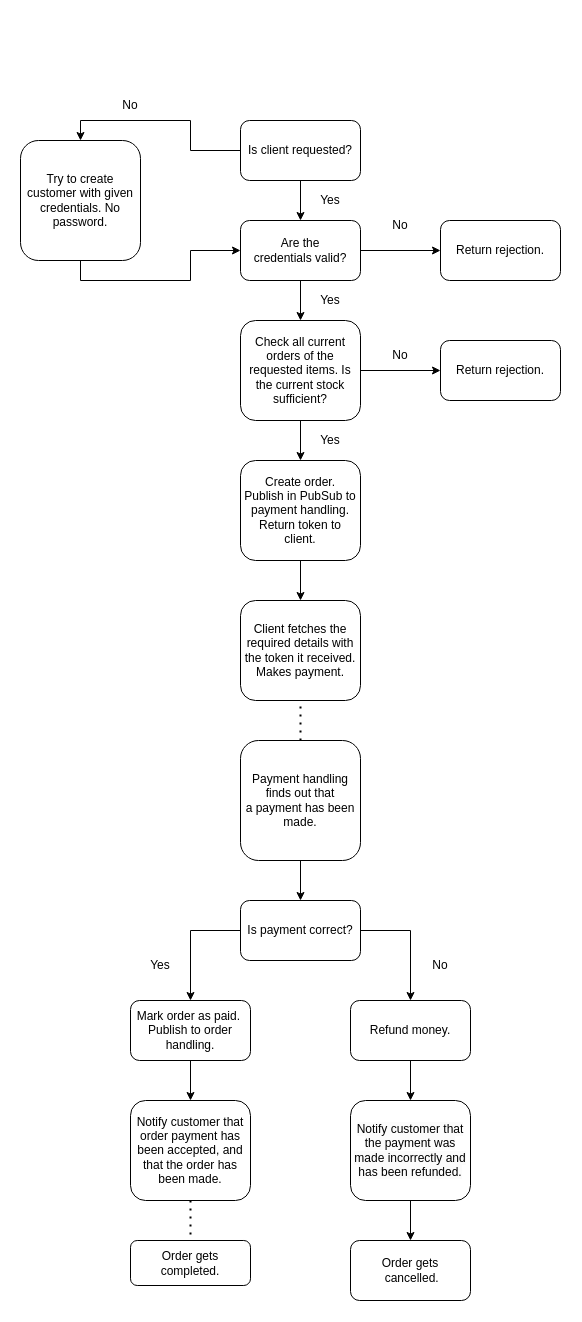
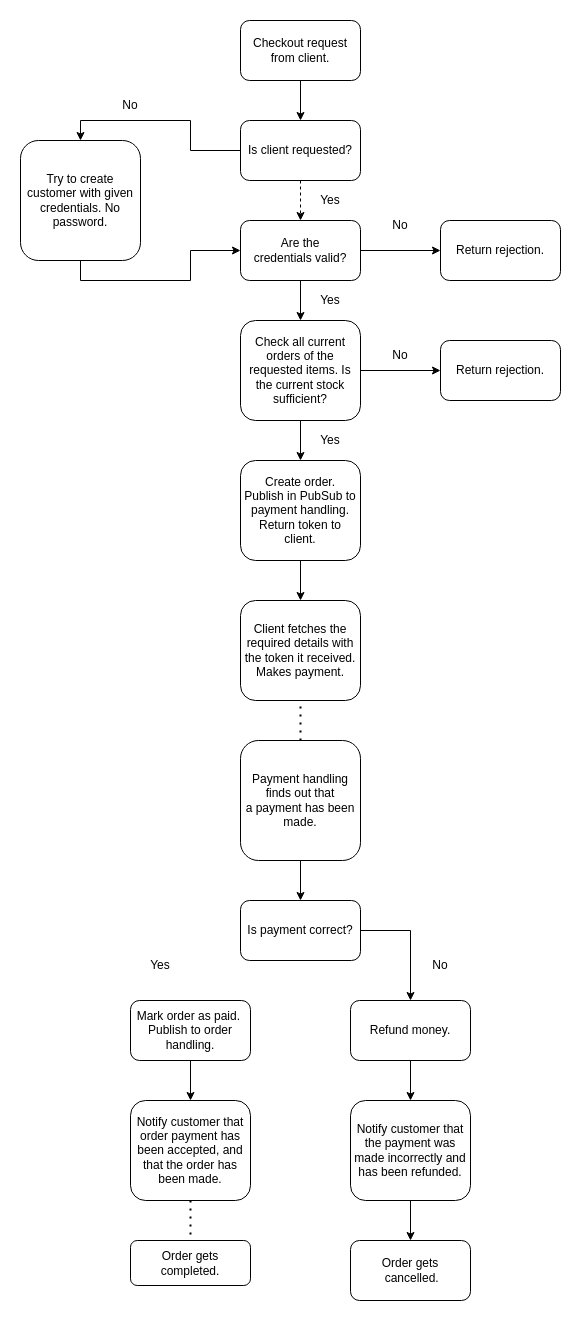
  <mxCell id="0" />
  <mxCell id="1" parent="0" />
+ <mxCell id="2" style="edgeStyle=orthogonalEdgeStyle;rounded=0;orthogonalLoop=1;jettySize=auto;html=1;exitX=0.5;exitY=1;exitDx=0;exitDy=0;entryX=0.5;entryY=0;entryDx=0;entryDy=0;" edge="1" parent="1" source="3" target="6"><mxGeometry relative="1" as="geometry" /></mxCell>
+ <mxCell id="3" value="Checkout request from client." style="rounded=1;whiteSpace=wrap;html=1;" vertex="1" parent="1"><mxGeometry x="240" y="20" width="120" height="60" as="geometry" /></mxCell>
  <mxCell id="4" style="edgeStyle=orthogonalEdgeStyle;rounded=0;orthogonalLoop=1;jettySize=auto;html=1;entryX=0.5;entryY=0;entryDx=0;entryDy=0;" edge="1" parent="1" source="6" target="8"><mxGeometry relative="1" as="geometry" /></mxCell>
- <mxCell id="5" style="edgeStyle=orthogonalEdgeStyle;rounded=0;orthogonalLoop=1;jettySize=auto;html=1;entryX=0.5;entryY=0;entryDx=0;entryDy=0;" edge="1" parent="1" source="6" target="13"><mxGeometry relative="1" as="geometry" /></mxCell>
+ <mxCell id="5" style="edgeStyle=orthogonalEdgeStyle;rounded=0;orthogonalLoop=1;jettySize=auto;html=1;entryX=0.5;entryY=0;entryDx=0;entryDy=0;dashed=1;" edge="1" parent="1" source="6" target="13"><mxGeometry relative="1" as="geometry" /></mxCell>
  <mxCell id="6" value="Is client requested?" style="rounded=1;whiteSpace=wrap;html=1;" vertex="1" parent="1"><mxGeometry x="240" y="120" width="120" height="60" as="geometry" /></mxCell>
  <mxCell id="7" style="edgeStyle=orthogonalEdgeStyle;rounded=0;orthogonalLoop=1;jettySize=auto;html=1;entryX=0;entryY=0.5;entryDx=0;entryDy=0;exitX=0.5;exitY=1;exitDx=0;exitDy=0;" edge="1" parent="1" source="8" target="13"><mxGeometry relative="1" as="geometry"><Array as="points" /></mxGeometry></mxCell>
  <mxCell id="8" value="Try to create customer with given credentials. No password." style="rounded=1;whiteSpace=wrap;html=1;" vertex="1" parent="1"><mxGeometry x="20" y="140" width="120" height="120" as="geometry" /></mxCell>
  <mxCell id="9" value="Yes" style="text;html=1;strokeColor=none;fillColor=none;align=center;verticalAlign=middle;whiteSpace=wrap;rounded=0;" vertex="1" parent="1"><mxGeometry x="300" y="185" width="60" height="30" as="geometry" /></mxCell>
  <mxCell id="10" value="Return rejection." style="rounded=1;whiteSpace=wrap;html=1;" vertex="1" parent="1"><mxGeometry x="440" y="220" width="120" height="60" as="geometry" /></mxCell>
  <mxCell id="11" style="edgeStyle=orthogonalEdgeStyle;rounded=0;orthogonalLoop=1;jettySize=auto;html=1;entryX=0;entryY=0.5;entryDx=0;entryDy=0;" edge="1" parent="1" source="13" target="10"><mxGeometry relative="1" as="geometry" /></mxCell>
  <mxCell id="12" style="edgeStyle=orthogonalEdgeStyle;rounded=0;orthogonalLoop=1;jettySize=auto;html=1;entryX=0.5;entryY=0;entryDx=0;entryDy=0;" edge="1" parent="1" source="13" target="17"><mxGeometry relative="1" as="geometry" /></mxCell>
  <mxCell id="13" value="Are the &lt;br&gt;credentials valid?" style="rounded=1;whiteSpace=wrap;html=1;" vertex="1" parent="1"><mxGeometry x="240" y="220" width="120" height="60" as="geometry" /></mxCell>
  <mxCell id="14" value="No" style="text;html=1;strokeColor=none;fillColor=none;align=center;verticalAlign=middle;whiteSpace=wrap;rounded=0;" vertex="1" parent="1"><mxGeometry x="100" y="90" width="60" height="30" as="geometry" /></mxCell>
  <mxCell id="15" style="edgeStyle=orthogonalEdgeStyle;rounded=0;orthogonalLoop=1;jettySize=auto;html=1;" edge="1" parent="1" source="17" target="20"><mxGeometry relative="1" as="geometry"><mxPoint x="440" y="370" as="targetPoint" /></mxGeometry></mxCell>
  <mxCell id="16" style="edgeStyle=orthogonalEdgeStyle;rounded=0;orthogonalLoop=1;jettySize=auto;html=1;entryX=0.5;entryY=0;entryDx=0;entryDy=0;" edge="1" parent="1" source="17" target="23"><mxGeometry relative="1" as="geometry" /></mxCell>
  <mxCell id="17" value="Check all current orders of the requested items. Is the current stock sufficient?" style="rounded=1;whiteSpace=wrap;html=1;" vertex="1" parent="1"><mxGeometry x="240" y="320" width="120" height="100" as="geometry" /></mxCell>
  <mxCell id="18" value="No" style="text;html=1;strokeColor=none;fillColor=none;align=center;verticalAlign=middle;whiteSpace=wrap;rounded=0;" vertex="1" parent="1"><mxGeometry x="370" y="210" width="60" height="30" as="geometry" /></mxCell>
  <mxCell id="19" value="Yes" style="text;html=1;strokeColor=none;fillColor=none;align=center;verticalAlign=middle;whiteSpace=wrap;rounded=0;" vertex="1" parent="1"><mxGeometry x="300" y="280" width="60" height="40" as="geometry" /></mxCell>
  <mxCell id="20" value="Return rejection." style="rounded=1;whiteSpace=wrap;html=1;" vertex="1" parent="1"><mxGeometry x="440" y="340" width="120" height="60" as="geometry" /></mxCell>
  <mxCell id="21" value="No" style="text;html=1;strokeColor=none;fillColor=none;align=center;verticalAlign=middle;whiteSpace=wrap;rounded=0;" vertex="1" parent="1"><mxGeometry x="370" y="340" width="60" height="30" as="geometry" /></mxCell>
  <mxCell id="22" style="edgeStyle=orthogonalEdgeStyle;rounded=0;orthogonalLoop=1;jettySize=auto;html=1;entryX=0.5;entryY=0;entryDx=0;entryDy=0;" edge="1" parent="1" source="23" target="25"><mxGeometry relative="1" as="geometry" /></mxCell>
  <mxCell id="23" value="Create order.&lt;br&gt;Publish in PubSub to payment handling. Return token to &lt;br&gt;client." style="rounded=1;whiteSpace=wrap;html=1;" vertex="1" parent="1"><mxGeometry x="240" y="460" width="120" height="100" as="geometry" /></mxCell>
  <mxCell id="24" value="Yes" style="text;html=1;strokeColor=none;fillColor=none;align=center;verticalAlign=middle;whiteSpace=wrap;rounded=0;" vertex="1" parent="1"><mxGeometry x="300" y="420" width="60" height="40" as="geometry" /></mxCell>
  <mxCell id="25" value="Client fetches the required details with the token it received. Makes payment." style="rounded=1;whiteSpace=wrap;html=1;" vertex="1" parent="1"><mxGeometry x="240" y="600" width="120" height="100" as="geometry" /></mxCell>
  <mxCell id="26" style="edgeStyle=orthogonalEdgeStyle;rounded=0;orthogonalLoop=1;jettySize=auto;html=1;entryX=0.5;entryY=0;entryDx=0;entryDy=0;" edge="1" parent="1" source="27" target="31"><mxGeometry relative="1" as="geometry" /></mxCell>
  <mxCell id="27" value="Payment handling finds out that a&amp;nbsp;payment has been made." style="rounded=1;whiteSpace=wrap;html=1;" vertex="1" parent="1"><mxGeometry x="240" y="740" width="120" height="120" as="geometry" /></mxCell>
  <mxCell id="28" value="" style="endArrow=none;dashed=1;html=1;dashPattern=1 3;strokeWidth=2;rounded=0;exitX=0.5;exitY=0;exitDx=0;exitDy=0;entryX=0.5;entryY=1;entryDx=0;entryDy=0;" edge="1" parent="1" source="27" target="25"><mxGeometry width="50" height="50" relative="1" as="geometry"><mxPoint x="310" y="670" as="sourcePoint" /><mxPoint x="360" y="620" as="targetPoint" /></mxGeometry></mxCell>
  <mxCell id="29" style="edgeStyle=orthogonalEdgeStyle;rounded=0;orthogonalLoop=1;jettySize=auto;html=1;entryX=0.5;entryY=0;entryDx=0;entryDy=0;exitX=1;exitY=0.5;exitDx=0;exitDy=0;" edge="1" parent="1" source="31" target="35"><mxGeometry relative="1" as="geometry"><Array as="points"><mxPoint x="410" y="930" /></Array></mxGeometry></mxCell>
- <mxCell id="30" style="edgeStyle=orthogonalEdgeStyle;rounded=0;orthogonalLoop=1;jettySize=auto;html=1;entryX=0.5;entryY=0;entryDx=0;entryDy=0;exitX=0;exitY=0.5;exitDx=0;exitDy=0;" edge="1" parent="1" source="31" target="37"><mxGeometry relative="1" as="geometry" /></mxCell>
  <mxCell id="31" value="Is payment correct?" style="rounded=1;whiteSpace=wrap;html=1;" vertex="1" parent="1"><mxGeometry x="240" y="900" width="120" height="60" as="geometry" /></mxCell>
  <mxCell id="32" style="edgeStyle=orthogonalEdgeStyle;rounded=0;orthogonalLoop=1;jettySize=auto;html=1;exitX=0.75;exitY=1;exitDx=0;exitDy=0;" edge="1" parent="1" source="33"><mxGeometry relative="1" as="geometry"><mxPoint x="220" y="1170" as="targetPoint" /></mxGeometry></mxCell>
  <mxCell id="33" value="Notify customer that order payment has been accepted, and that the order has been made." style="rounded=1;whiteSpace=wrap;html=1;" vertex="1" parent="1"><mxGeometry x="130" y="1100" width="120" height="100" as="geometry" /></mxCell>
  <mxCell id="34" style="edgeStyle=orthogonalEdgeStyle;rounded=0;orthogonalLoop=1;jettySize=auto;html=1;" edge="1" parent="1" source="35" target="43"><mxGeometry relative="1" as="geometry" /></mxCell>
  <mxCell id="35" value="Refund money." style="rounded=1;whiteSpace=wrap;html=1;" vertex="1" parent="1"><mxGeometry x="350" y="1000" width="120" height="60" as="geometry" /></mxCell>
  <mxCell id="36" style="edgeStyle=orthogonalEdgeStyle;rounded=0;orthogonalLoop=1;jettySize=auto;html=1;entryX=0.5;entryY=0;entryDx=0;entryDy=0;" edge="1" parent="1" source="37" target="33"><mxGeometry relative="1" as="geometry" /></mxCell>
  <mxCell id="37" value="Mark order as paid.&amp;nbsp;&lt;br&gt;Publish to order handling." style="rounded=1;whiteSpace=wrap;html=1;" vertex="1" parent="1"><mxGeometry x="130" y="1000" width="120" height="60" as="geometry" /></mxCell>
  <mxCell id="38" value="Order gets completed." style="rounded=1;whiteSpace=wrap;html=1;" vertex="1" parent="1"><mxGeometry x="130" y="1240" width="120" height="45" as="geometry" /></mxCell>
  <mxCell id="39" value="" style="endArrow=none;dashed=1;html=1;dashPattern=1 3;strokeWidth=2;rounded=0;exitX=0.5;exitY=1;exitDx=0;exitDy=0;entryX=0.5;entryY=0;entryDx=0;entryDy=0;" edge="1" parent="1" source="33" target="38"><mxGeometry width="50" height="50" relative="1" as="geometry"><mxPoint x="310" y="850" as="sourcePoint" /><mxPoint x="360" y="800" as="targetPoint" /></mxGeometry></mxCell>
  <mxCell id="40" value="No" style="text;html=1;strokeColor=none;fillColor=none;align=center;verticalAlign=middle;whiteSpace=wrap;rounded=0;" vertex="1" parent="1"><mxGeometry x="410" y="950" width="60" height="30" as="geometry" /></mxCell>
  <mxCell id="41" value="Yes" style="text;html=1;strokeColor=none;fillColor=none;align=center;verticalAlign=middle;whiteSpace=wrap;rounded=0;" vertex="1" parent="1"><mxGeometry x="130" y="945" width="60" height="40" as="geometry" /></mxCell>
  <mxCell id="42" style="edgeStyle=orthogonalEdgeStyle;rounded=0;orthogonalLoop=1;jettySize=auto;html=1;entryX=0.5;entryY=0;entryDx=0;entryDy=0;" edge="1" parent="1" source="43" target="44"><mxGeometry relative="1" as="geometry"><mxPoint x="410" y="1220" as="targetPoint" /></mxGeometry></mxCell>
  <mxCell id="43" value="&lt;span style=&quot;caret-color: rgb(0, 0, 0); color: rgb(0, 0, 0); font-family: Helvetica; font-size: 12px; font-style: normal; font-variant-caps: normal; font-weight: 400; letter-spacing: normal; text-align: center; text-indent: 0px; text-transform: none; word-spacing: 0px; -webkit-text-stroke-width: 0px; background-color: rgb(251, 251, 251); text-decoration: none; float: none; display: inline !important;&quot;&gt;Notify customer that the payment was made incorrectly and has been refunded.&lt;/span&gt;" style="rounded=1;whiteSpace=wrap;html=1;" vertex="1" parent="1"><mxGeometry x="350" y="1100" width="120" height="100" as="geometry" /></mxCell>
  <mxCell id="44" value="Order gets&lt;br&gt;&amp;nbsp;cancelled." style="rounded=1;whiteSpace=wrap;html=1;" vertex="1" parent="1"><mxGeometry x="350" y="1240" width="120" height="60" as="geometry" /></mxCell>
